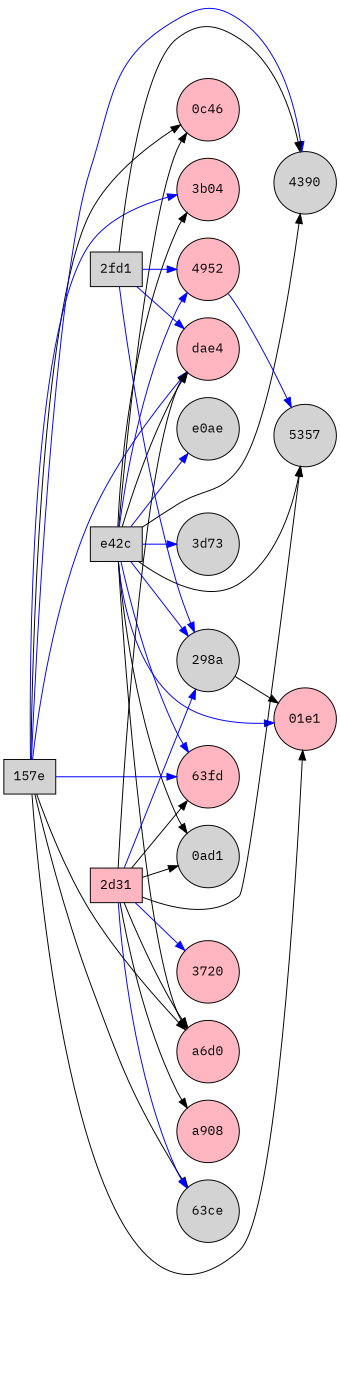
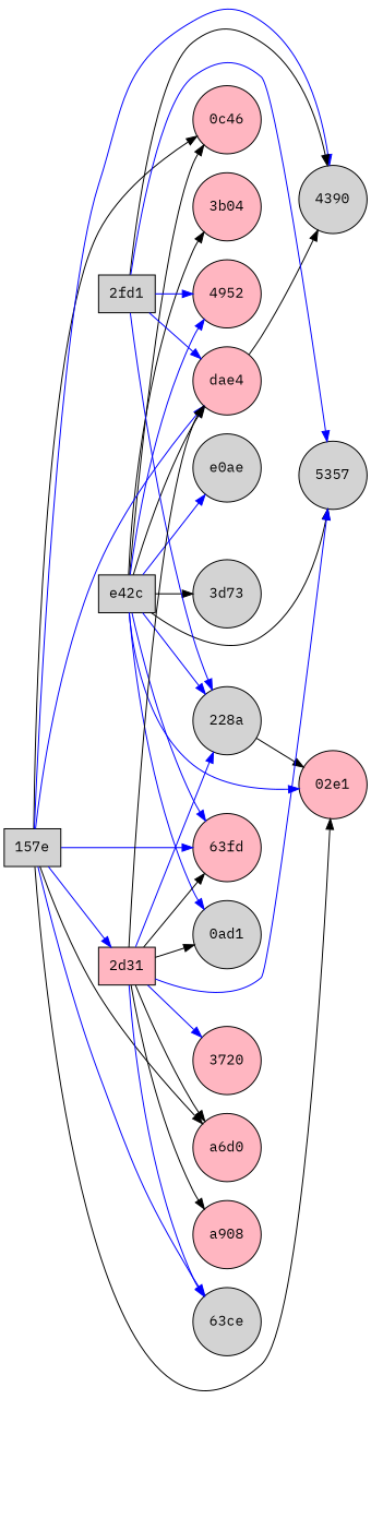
  digraph {
    fontname="IBM Plex Mono"
    rankdir=LR
    node [fillcolor=lightpink fontname="IBM Plex Mono" shape=circle style=filled]
    edge [color=black fontname="IBM Plex Mono"]
    n1 [label=dae4]
    n2 [fillcolor=lightgrey label=e42c shape=box]
    n3 [label="63fd"]
    n4 [fillcolor=lightgrey label="0ad1"]
    n5 [label="0c46"]
-   n6 [label="01e1"]
+   n6 [label="02e1"]
    n7 [fillcolor=lightgrey label=e0ae]
    n8 [label=4952]
    n9 [fillcolor=lightgrey label=4390]
    n10 [fillcolor=lightgrey label="3d73"]
    n11 [fillcolor=lightgrey label=5357]
    n12 [label=a6d0]
    n13 [label="3b04"]
-   n14 [fillcolor=lightgrey label="298a"]
+   n14 [fillcolor=lightgrey label="228a"]
    n15 [label=3720]
    n16 [label=a908]
    n17 [fillcolor=lightgrey label="157e" shape=box]
    n18 [fillcolor=lightgrey label="63ce"]
    n19 [fillcolor=lightgrey label="2fd1" shape=box]
    n20 [label="2d31" shape=box]
    n2 -> n1
    n2 -> n3 [color=blue]
-   n2 -> n4
+   n2 -> n4 [color=blue]
    n2 -> n5
    n2 -> n6 [color=blue]
    n2 -> n7 [color=blue]
    n2 -> n8 [color=blue]
-   n2 -> n9
-   n2 -> n10 [color=blue]
+   n1 -> n9
+   n2 -> n10
    n2 -> n11
-   n2 -> n12
    n2 -> n13
    n2 -> n14 [color=blue]
    n14 -> n6
    n17 -> n1 [color=blue]
    n17 -> n3 [color=blue]
    n17 -> n5
    n17 -> n6
    n17 -> n9 [color=blue]
    n17 -> n12
-   n17 -> n13 [color=blue]
-   n17 -> n18
+   n17 -> n20 [color=blue]
+   n17 -> n18 [color=blue]
    n19 -> n1 [color=blue]
    n19 -> n8 [color=blue]
    n19 -> n9
-   n8 -> n11 [color=blue]
+   n19 -> n11 [color=blue]
    n19 -> n14 [color=blue]
    n20 -> n1
    n20 -> n3
    n20 -> n4
-   n20 -> n11
+   n20 -> n11 [color=blue]
    n20 -> n12
    n20 -> n14 [color=blue]
    n20 -> n15 [color=blue]
    n20 -> n16
    n20 -> n18 [color=blue]
  }
